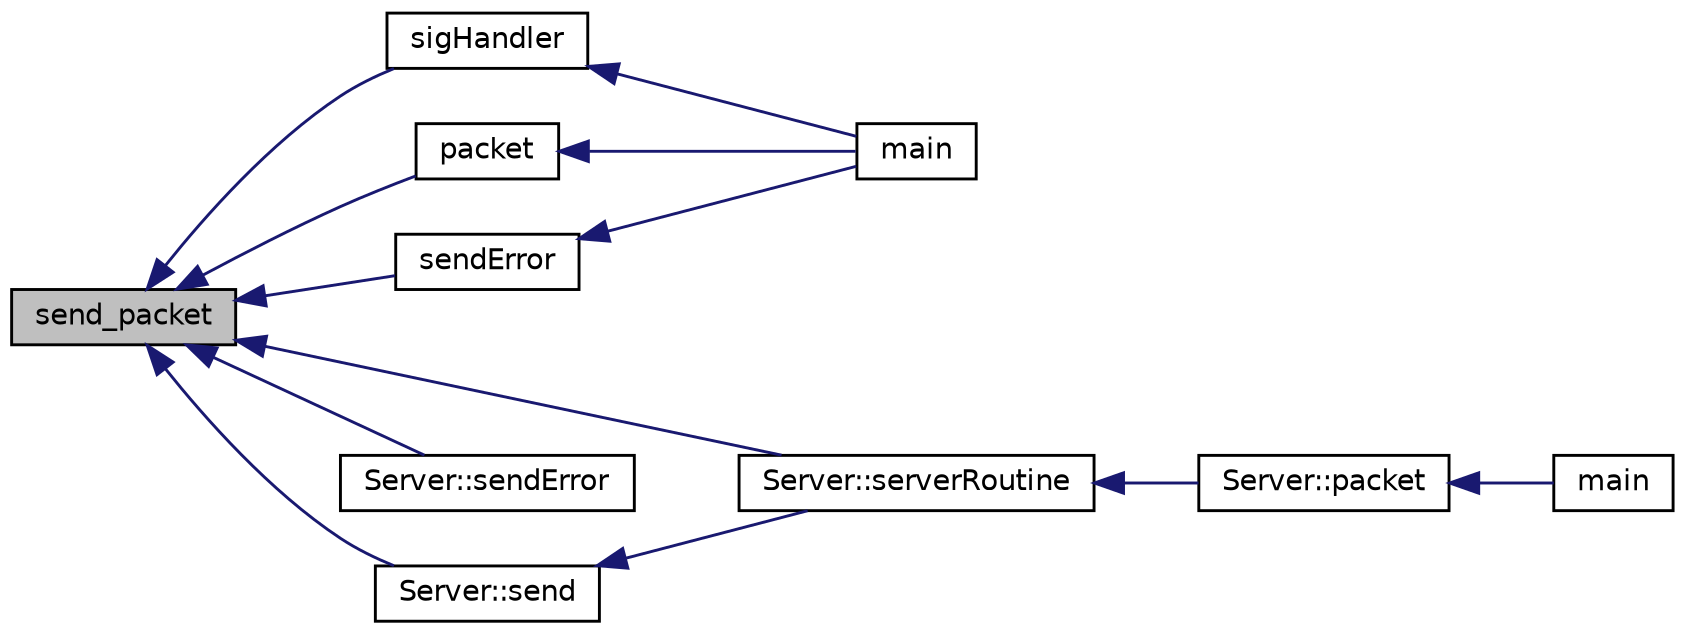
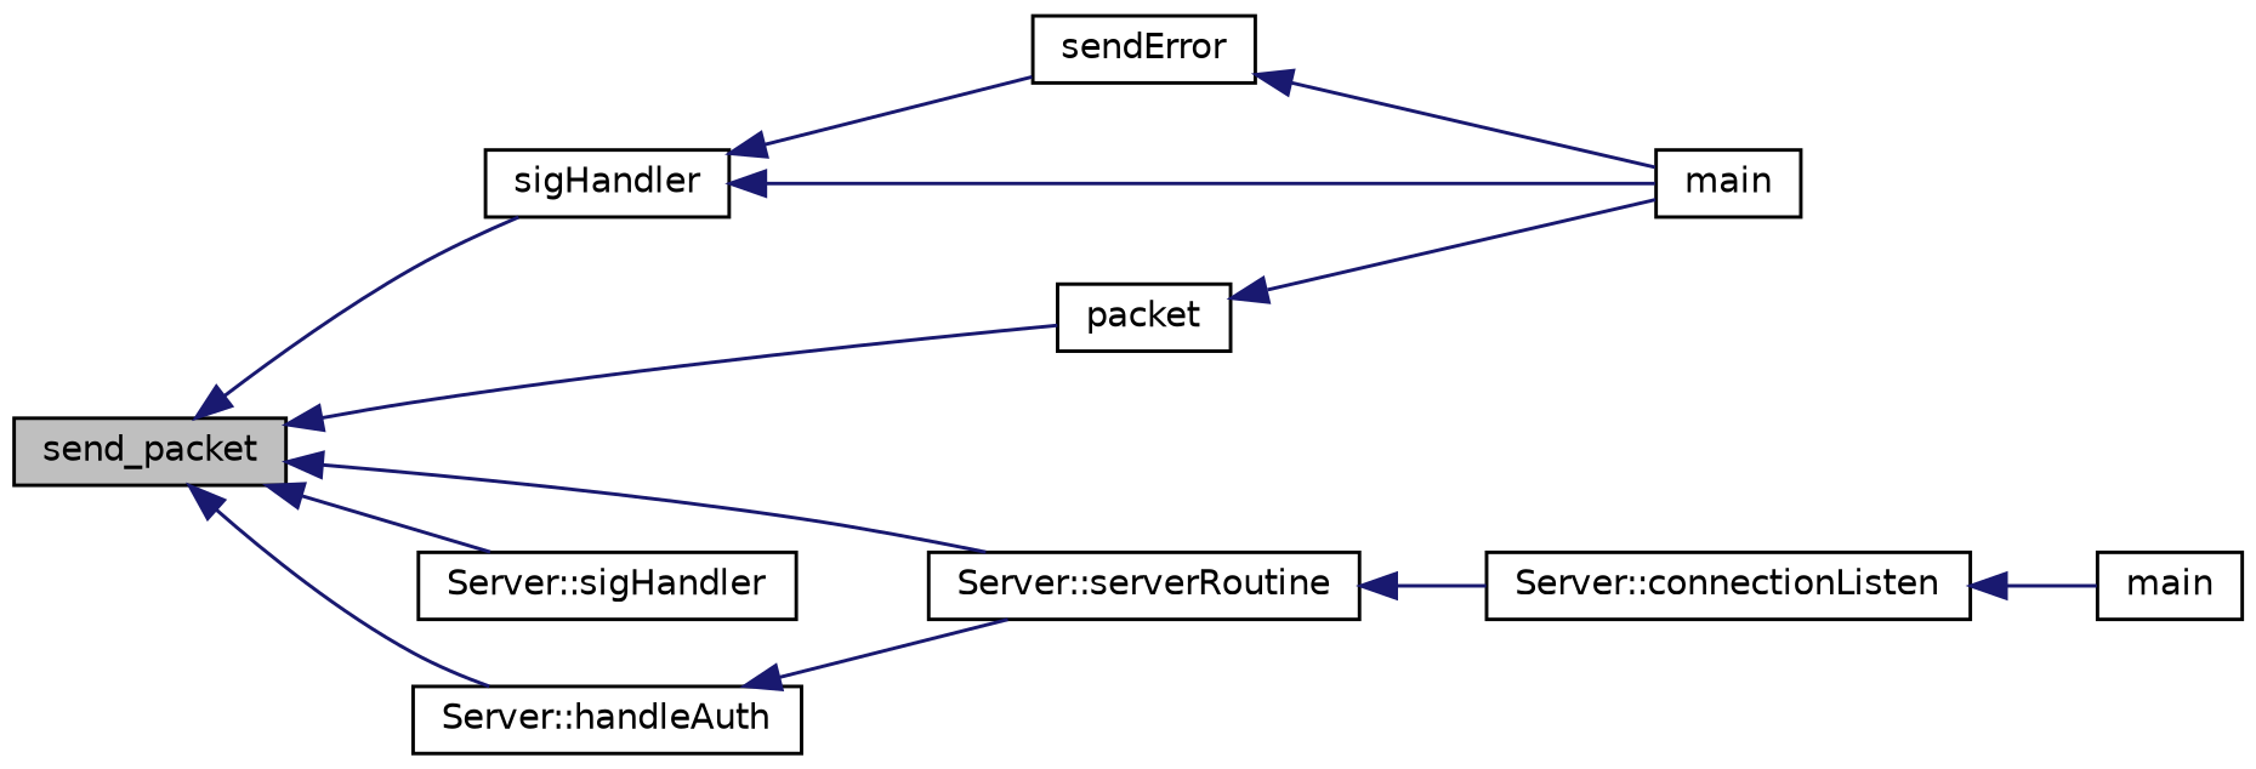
  digraph {
    rankdir=LR
    node [color=black fillcolor=white fontname=Helvetica fontsize=10 shape=record style=filled]
    edge [color=midnightblue dir=back fontname=Helvetica fontsize=10 labelfontname=Helvetica labelfontsize=10 style=solid]
    n1 [fillcolor=grey75 fontcolor=black height=0.2 label=send_packet width=0.4]
    n2 [height=0.2 label=sigHandler width=0.4]
    n3 [height=0.2 label=packet width=0.4]
    n4 [height=0.2 label=sendError width=0.4]
    n5 [height=0.2 label="Server::serverRoutine" width=0.4]
-   n6 [height=0.2 label="Server::sendError" width=0.4]
-   n7 [height=0.2 label="Server::send" width=0.4]
+   n6 [height=0.2 label="Server::sigHandler" width=0.4]
+   n7 [height=0.2 label="Server::handleAuth" width=0.4]
    n8 [height=0.2 label=main width=0.4]
-   n9 [height=0.2 label="Server::packet" width=0.4]
+   n9 [height=0.2 label="Server::connectionListen" width=0.4]
    n10 [height=0.2 label=main width=0.4]
    n1 -> n2
    n1 -> n3
-   n1 -> n4
+   n2 -> n4
    n1 -> n5
    n1 -> n6
    n1 -> n7
    n2 -> n8
    n3 -> n8
    n4 -> n8
    n5 -> n9
    n7 -> n5
    n9 -> n10
  }
